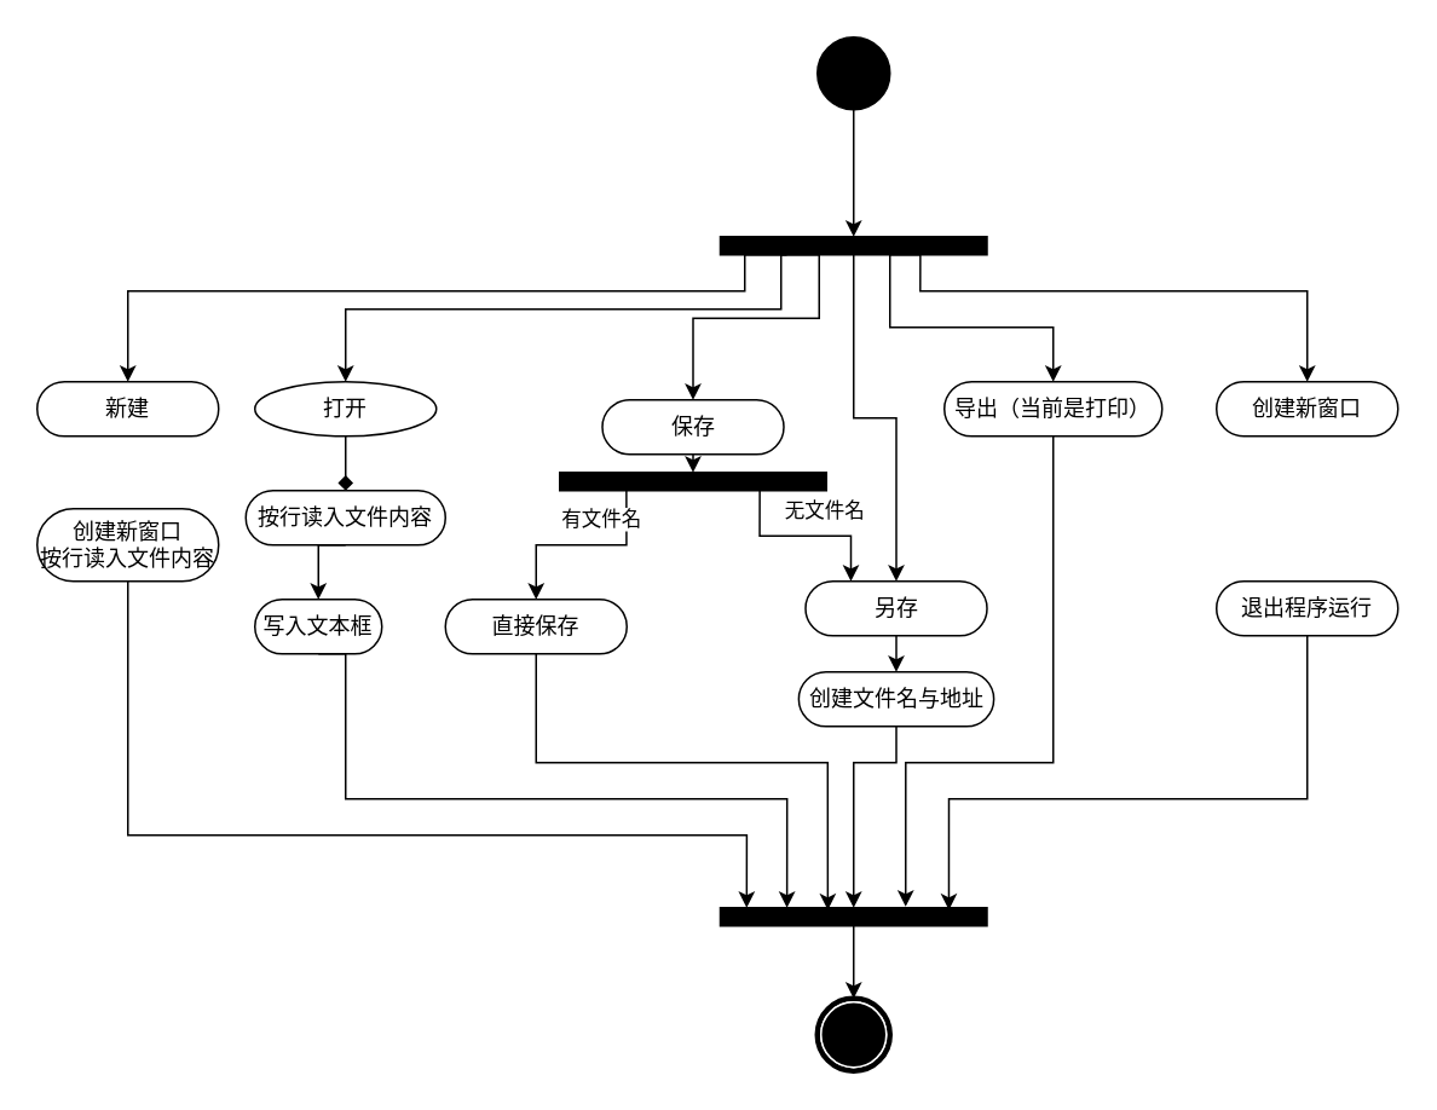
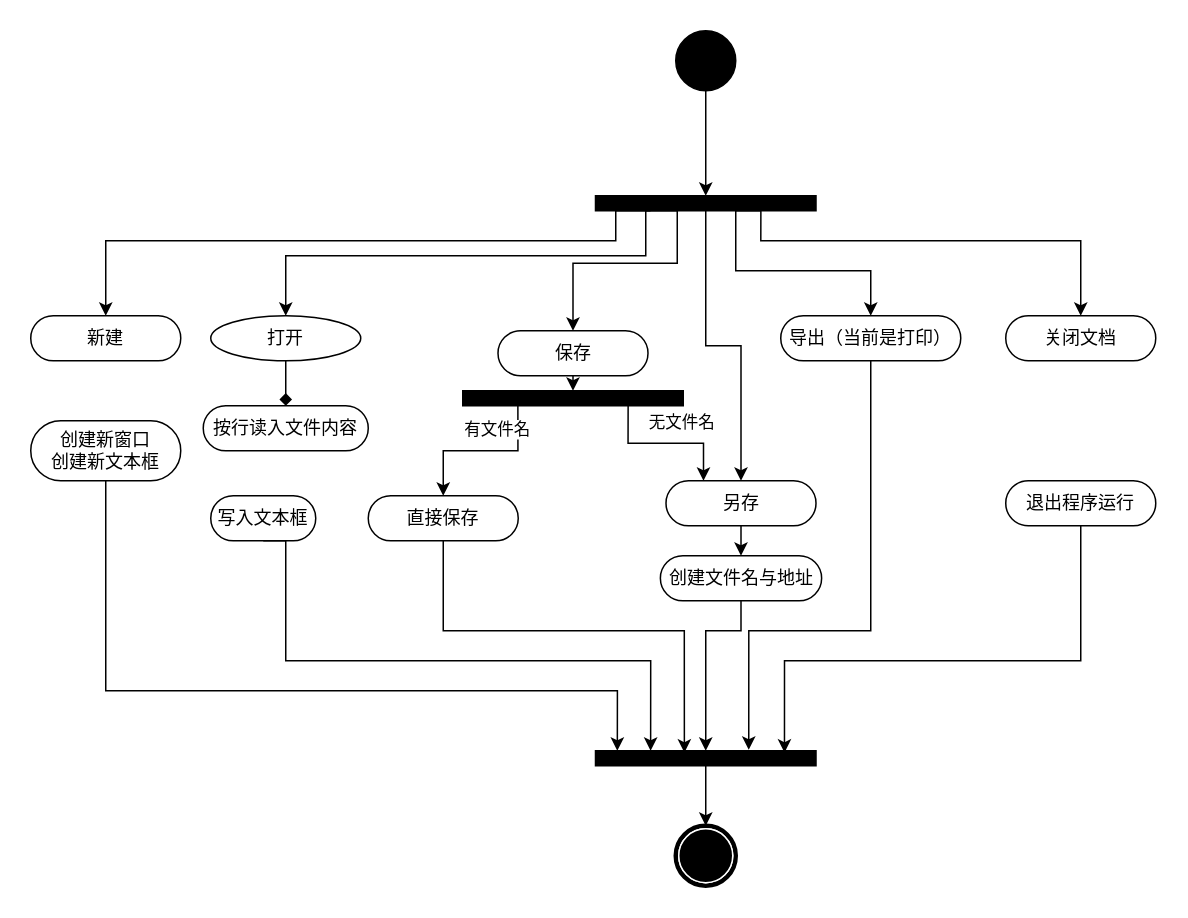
  <mxCell id="0" />
  <mxCell id="1" parent="0" />
  <mxCell id="2" style="edgeStyle=orthogonalEdgeStyle;rounded=0;orthogonalLoop=1;jettySize=auto;html=1;exitX=0.5;exitY=1;exitDx=0;exitDy=0;" edge="1" parent="1" source="3" target="11"><mxGeometry relative="1" as="geometry" /></mxCell>
  <mxCell id="3" value="" style="ellipse;whiteSpace=wrap;html=1;rounded=0;shadow=0;comic=0;labelBackgroundColor=none;strokeWidth=1;fillColor=#000000;fontFamily=Verdana;fontSize=12;align=center;" vertex="1" parent="1"><mxGeometry x="450" y="20" width="40" height="40" as="geometry" /></mxCell>
  <mxCell id="4" value="" style="shape=mxgraph.bpmn.shape;html=1;verticalLabelPosition=bottom;labelBackgroundColor=#ffffff;verticalAlign=top;perimeter=ellipsePerimeter;outline=end;symbol=terminate;rounded=0;shadow=0;comic=0;strokeWidth=1;fontFamily=Verdana;fontSize=12;align=center;" vertex="1" parent="1"><mxGeometry x="450" y="550" width="40" height="40" as="geometry" /></mxCell>
  <mxCell id="5" style="edgeStyle=orthogonalEdgeStyle;rounded=0;orthogonalLoop=1;jettySize=auto;html=1;exitX=0.25;exitY=1;exitDx=0;exitDy=0;entryX=0.5;entryY=0;entryDx=0;entryDy=0;" edge="1" parent="1" source="11" target="12"><mxGeometry relative="1" as="geometry"><Array as="points"><mxPoint x="410" y="140" /><mxPoint x="410" y="160" /><mxPoint x="70" y="160" /></Array></mxGeometry></mxCell>
  <mxCell id="6" style="edgeStyle=orthogonalEdgeStyle;rounded=0;orthogonalLoop=1;jettySize=auto;html=1;exitX=0.25;exitY=1;exitDx=0;exitDy=0;entryX=0.5;entryY=0;entryDx=0;entryDy=0;" edge="1" parent="1" source="11" target="16"><mxGeometry relative="1" as="geometry"><Array as="points"><mxPoint x="430" y="140" /><mxPoint x="430" y="170" /><mxPoint x="190" y="170" /></Array></mxGeometry></mxCell>
  <mxCell id="7" style="edgeStyle=orthogonalEdgeStyle;rounded=0;orthogonalLoop=1;jettySize=auto;html=1;exitX=0.75;exitY=1;exitDx=0;exitDy=0;" edge="1" parent="1" source="11" target="21"><mxGeometry relative="1" as="geometry"><Array as="points"><mxPoint x="490" y="140" /><mxPoint x="490" y="180" /><mxPoint x="580" y="180" /></Array></mxGeometry></mxCell>
  <mxCell id="8" style="edgeStyle=orthogonalEdgeStyle;rounded=0;orthogonalLoop=1;jettySize=auto;html=1;exitX=0.75;exitY=1;exitDx=0;exitDy=0;entryX=0.5;entryY=0;entryDx=0;entryDy=0;" edge="1" parent="1" source="11" target="19"><mxGeometry relative="1" as="geometry"><Array as="points"><mxPoint x="507" y="160" /><mxPoint x="720" y="160" /></Array></mxGeometry></mxCell>
  <mxCell id="9" style="edgeStyle=orthogonalEdgeStyle;rounded=0;orthogonalLoop=1;jettySize=auto;html=1;entryX=0.5;entryY=0;entryDx=0;entryDy=0;" edge="1" parent="1" source="11" target="18"><mxGeometry relative="1" as="geometry" /></mxCell>
  <mxCell id="10" style="edgeStyle=orthogonalEdgeStyle;rounded=0;orthogonalLoop=1;jettySize=auto;html=1;exitX=0.25;exitY=1;exitDx=0;exitDy=0;entryX=0.5;entryY=0;entryDx=0;entryDy=0;" edge="1" parent="1" source="11" target="14"><mxGeometry relative="1" as="geometry"><Array as="points"><mxPoint x="451" y="140" /><mxPoint x="451" y="175" /><mxPoint x="382" y="175" /></Array></mxGeometry></mxCell>
  <mxCell id="11" value="" style="whiteSpace=wrap;html=1;rounded=0;shadow=0;comic=0;labelBackgroundColor=none;strokeWidth=1;fillColor=#000000;fontFamily=Verdana;fontSize=12;align=center;rotation=0;" vertex="1" parent="1"><mxGeometry x="396.5" y="130" width="147" height="10" as="geometry" /></mxCell>
  <mxCell id="12" value="新建" style="rounded=1;whiteSpace=wrap;html=1;shadow=0;comic=0;labelBackgroundColor=none;strokeWidth=1;fontFamily=Verdana;fontSize=12;align=center;arcSize=50;" vertex="1" parent="1"><mxGeometry x="20" y="210" width="100" height="30" as="geometry" /></mxCell>
  <mxCell id="13" style="edgeStyle=orthogonalEdgeStyle;rounded=0;orthogonalLoop=1;jettySize=auto;html=1;exitX=0.5;exitY=1;exitDx=0;exitDy=0;entryX=0.5;entryY=0;entryDx=0;entryDy=0;" edge="1" parent="1" source="14" target="26"><mxGeometry relative="1" as="geometry" /></mxCell>
  <mxCell id="14" value="保存" style="rounded=1;whiteSpace=wrap;html=1;shadow=0;comic=0;labelBackgroundColor=none;strokeWidth=1;fontFamily=Verdana;fontSize=12;align=center;arcSize=50;" vertex="1" parent="1"><mxGeometry x="331.5" y="220" width="100" height="30" as="geometry" /></mxCell>
  <mxCell id="15" style="edgeStyle=orthogonalEdgeStyle;rounded=0;orthogonalLoop=1;jettySize=auto;html=1;exitX=0.5;exitY=1;exitDx=0;exitDy=0;entryX=0.5;entryY=0;entryDx=0;entryDy=0;endArrow=diamond;" edge="1" parent="1" source="16" target="34"><mxGeometry relative="1" as="geometry" /></mxCell>
  <mxCell id="16" value="打开" style="ellipse;whiteSpace=wrap;html=1;shadow=0;comic=0;labelBackgroundColor=none;strokeWidth=1;fontFamily=Verdana;fontSize=12;align=center;arcSize=50;" vertex="1" parent="1"><mxGeometry x="140" y="210" width="100" height="30" as="geometry" /></mxCell>
  <mxCell id="17" style="edgeStyle=orthogonalEdgeStyle;rounded=0;orthogonalLoop=1;jettySize=auto;html=1;exitX=0.5;exitY=1;exitDx=0;exitDy=0;entryX=0.5;entryY=0;entryDx=0;entryDy=0;" edge="1" parent="1" source="18" target="38"><mxGeometry relative="1" as="geometry" /></mxCell>
  <mxCell id="18" value="另存" style="rounded=1;whiteSpace=wrap;html=1;shadow=0;comic=0;labelBackgroundColor=none;strokeWidth=1;fontFamily=Verdana;fontSize=12;align=center;arcSize=50;" vertex="1" parent="1"><mxGeometry x="443.5" y="320" width="100" height="30" as="geometry" /></mxCell>
- <mxCell id="19" value="创建新窗口" style="rounded=1;whiteSpace=wrap;html=1;shadow=0;comic=0;labelBackgroundColor=none;strokeWidth=1;fontFamily=Verdana;fontSize=12;align=center;arcSize=50;" vertex="1" parent="1"><mxGeometry x="670" y="210" width="100" height="30" as="geometry" /></mxCell>
+ <mxCell id="19" value="关闭文档" style="rounded=1;whiteSpace=wrap;html=1;shadow=0;comic=0;labelBackgroundColor=none;strokeWidth=1;fontFamily=Verdana;fontSize=12;align=center;arcSize=50;" vertex="1" parent="1"><mxGeometry x="670" y="210" width="100" height="30" as="geometry" /></mxCell>
  <mxCell id="20" style="edgeStyle=orthogonalEdgeStyle;rounded=0;orthogonalLoop=1;jettySize=auto;html=1;exitX=0.5;exitY=1;exitDx=0;exitDy=0;entryX=0.695;entryY=-0.067;entryDx=0;entryDy=0;entryPerimeter=0;" edge="1" parent="1" source="21" target="30"><mxGeometry relative="1" as="geometry"><Array as="points"><mxPoint x="580" y="420" /><mxPoint x="499" y="420" /></Array></mxGeometry></mxCell>
  <mxCell id="21" value="导出（当前是打印）" style="rounded=1;whiteSpace=wrap;html=1;shadow=0;comic=0;labelBackgroundColor=none;strokeWidth=1;fontFamily=Verdana;fontSize=12;align=center;arcSize=50;" vertex="1" parent="1"><mxGeometry x="520" y="210" width="120" height="30" as="geometry" /></mxCell>
  <mxCell id="22" style="edgeStyle=orthogonalEdgeStyle;rounded=0;orthogonalLoop=1;jettySize=auto;html=1;exitX=0.25;exitY=1;exitDx=0;exitDy=0;" edge="1" parent="1" source="26" target="28"><mxGeometry relative="1" as="geometry"><Array as="points"><mxPoint x="345" y="300" /><mxPoint x="295" y="300" /></Array></mxGeometry></mxCell>
  <mxCell id="23" value="有文件名" style="edgeLabel;html=1;align=center;verticalAlign=middle;resizable=0;points=[];" vertex="1" connectable="0" parent="22"><mxGeometry x="-0.023" relative="1" as="geometry"><mxPoint x="10" y="-15" as="offset" /></mxGeometry></mxCell>
  <mxCell id="24" style="edgeStyle=orthogonalEdgeStyle;rounded=0;orthogonalLoop=1;jettySize=auto;html=1;exitX=0.75;exitY=1;exitDx=0;exitDy=0;entryX=0.25;entryY=0;entryDx=0;entryDy=0;" edge="1" parent="1" source="26" target="18"><mxGeometry relative="1" as="geometry" /></mxCell>
  <mxCell id="25" value="无文件名" style="edgeLabel;html=1;align=center;verticalAlign=middle;resizable=0;points=[];" vertex="1" connectable="0" parent="24"><mxGeometry x="0.098" y="-3" relative="1" as="geometry"><mxPoint x="5" y="-18" as="offset" /></mxGeometry></mxCell>
  <mxCell id="26" value="" style="whiteSpace=wrap;html=1;rounded=0;shadow=0;comic=0;labelBackgroundColor=none;strokeWidth=1;fillColor=#000000;fontFamily=Verdana;fontSize=12;align=center;rotation=0;" vertex="1" parent="1"><mxGeometry x="308" y="260" width="147" height="10" as="geometry" /></mxCell>
  <mxCell id="27" style="edgeStyle=orthogonalEdgeStyle;rounded=0;orthogonalLoop=1;jettySize=auto;html=1;exitX=0.5;exitY=1;exitDx=0;exitDy=0;entryX=0.403;entryY=0.128;entryDx=0;entryDy=0;entryPerimeter=0;" edge="1" parent="1" source="28" target="30"><mxGeometry relative="1" as="geometry"><Array as="points"><mxPoint x="295" y="420" /><mxPoint x="456" y="420" /></Array></mxGeometry></mxCell>
  <mxCell id="28" value="直接保存" style="rounded=1;whiteSpace=wrap;html=1;shadow=0;comic=0;labelBackgroundColor=none;strokeWidth=1;fontFamily=Verdana;fontSize=12;align=center;arcSize=50;" vertex="1" parent="1"><mxGeometry x="245" y="330" width="100" height="30" as="geometry" /></mxCell>
  <mxCell id="29" style="edgeStyle=orthogonalEdgeStyle;rounded=0;orthogonalLoop=1;jettySize=auto;html=1;exitX=0.5;exitY=1;exitDx=0;exitDy=0;entryX=0.5;entryY=0;entryDx=0;entryDy=0;" edge="1" parent="1" source="30" target="4"><mxGeometry relative="1" as="geometry" /></mxCell>
  <mxCell id="30" value="" style="whiteSpace=wrap;html=1;rounded=0;shadow=0;comic=0;labelBackgroundColor=none;strokeWidth=1;fillColor=#000000;fontFamily=Verdana;fontSize=12;align=center;rotation=0;" vertex="1" parent="1"><mxGeometry x="396.5" y="500" width="147" height="10" as="geometry" /></mxCell>
  <mxCell id="31" style="edgeStyle=orthogonalEdgeStyle;rounded=0;orthogonalLoop=1;jettySize=auto;html=1;exitX=0.5;exitY=1;exitDx=0;exitDy=0;entryX=0.099;entryY=0;entryDx=0;entryDy=0;entryPerimeter=0;" edge="1" parent="1" source="32" target="30"><mxGeometry relative="1" as="geometry"><Array as="points"><mxPoint x="70" y="460" /><mxPoint x="411" y="460" /></Array></mxGeometry></mxCell>
- <mxCell id="32" value="创建新窗口&lt;br&gt;按行读入文件内容" style="rounded=1;whiteSpace=wrap;html=1;shadow=0;comic=0;labelBackgroundColor=none;strokeWidth=1;fontFamily=Verdana;fontSize=12;align=center;arcSize=50;" vertex="1" parent="1"><mxGeometry x="20" y="280" width="100" height="40" as="geometry" /></mxCell>
- <mxCell id="33" style="edgeStyle=orthogonalEdgeStyle;rounded=0;orthogonalLoop=1;jettySize=auto;html=1;exitX=0.5;exitY=1;exitDx=0;exitDy=0;entryX=0.5;entryY=0;entryDx=0;entryDy=0;" edge="1" parent="1" source="34" target="36"><mxGeometry relative="1" as="geometry" /></mxCell>
+ <mxCell id="32" value="创建新窗口&lt;br&gt;创建新文本框" style="rounded=1;whiteSpace=wrap;html=1;shadow=0;comic=0;labelBackgroundColor=none;strokeWidth=1;fontFamily=Verdana;fontSize=12;align=center;arcSize=50;" vertex="1" parent="1"><mxGeometry x="20" y="280" width="100" height="40" as="geometry" /></mxCell>
  <mxCell id="34" value="按行读入文件内容" style="rounded=1;whiteSpace=wrap;html=1;shadow=0;comic=0;labelBackgroundColor=none;strokeWidth=1;fontFamily=Verdana;fontSize=12;align=center;arcSize=50;" vertex="1" parent="1"><mxGeometry x="135" y="270" width="110" height="30" as="geometry" /></mxCell>
  <mxCell id="35" style="edgeStyle=orthogonalEdgeStyle;rounded=0;orthogonalLoop=1;jettySize=auto;html=1;exitX=0.5;exitY=1;exitDx=0;exitDy=0;entryX=0.25;entryY=0;entryDx=0;entryDy=0;" edge="1" parent="1" source="36" target="30"><mxGeometry relative="1" as="geometry"><Array as="points"><mxPoint x="190" y="440" /><mxPoint x="433" y="440" /></Array></mxGeometry></mxCell>
  <mxCell id="36" value="写入文本框" style="rounded=1;whiteSpace=wrap;html=1;shadow=0;comic=0;labelBackgroundColor=none;strokeWidth=1;fontFamily=Verdana;fontSize=12;align=center;arcSize=50;" vertex="1" parent="1"><mxGeometry x="140" y="330" width="70" height="30" as="geometry" /></mxCell>
  <mxCell id="37" style="edgeStyle=orthogonalEdgeStyle;rounded=0;orthogonalLoop=1;jettySize=auto;html=1;exitX=0.5;exitY=1;exitDx=0;exitDy=0;" edge="1" parent="1" source="38" target="30"><mxGeometry relative="1" as="geometry"><Array as="points"><mxPoint x="494" y="420" /><mxPoint x="470" y="420" /></Array></mxGeometry></mxCell>
  <mxCell id="38" value="创建文件名与地址" style="rounded=1;whiteSpace=wrap;html=1;shadow=0;comic=0;labelBackgroundColor=none;strokeWidth=1;fontFamily=Verdana;fontSize=12;align=center;arcSize=50;" vertex="1" parent="1"><mxGeometry x="439.75" y="370" width="107.5" height="30" as="geometry" /></mxCell>
  <mxCell id="39" style="edgeStyle=orthogonalEdgeStyle;rounded=0;orthogonalLoop=1;jettySize=auto;html=1;exitX=0.5;exitY=1;exitDx=0;exitDy=0;entryX=0.857;entryY=0.128;entryDx=0;entryDy=0;entryPerimeter=0;" edge="1" parent="1" source="40" target="30"><mxGeometry relative="1" as="geometry"><Array as="points"><mxPoint x="720" y="440" /><mxPoint x="523" y="440" /></Array></mxGeometry></mxCell>
  <mxCell id="40" value="退出程序运行" style="rounded=1;whiteSpace=wrap;html=1;shadow=0;comic=0;labelBackgroundColor=none;strokeWidth=1;fontFamily=Verdana;fontSize=12;align=center;arcSize=50;" vertex="1" parent="1"><mxGeometry x="670" y="320" width="100" height="30" as="geometry" /></mxCell>
